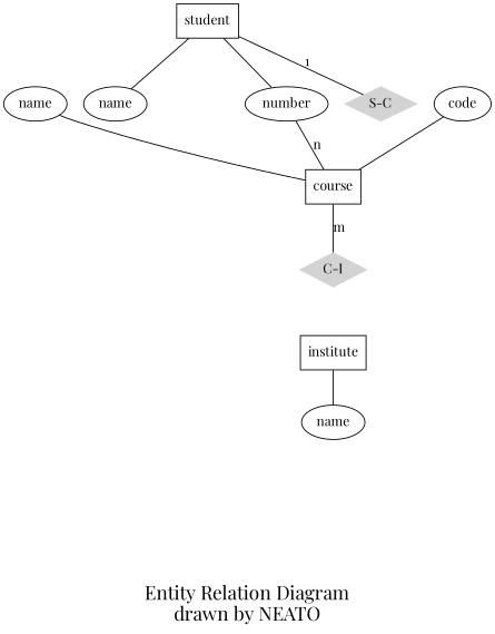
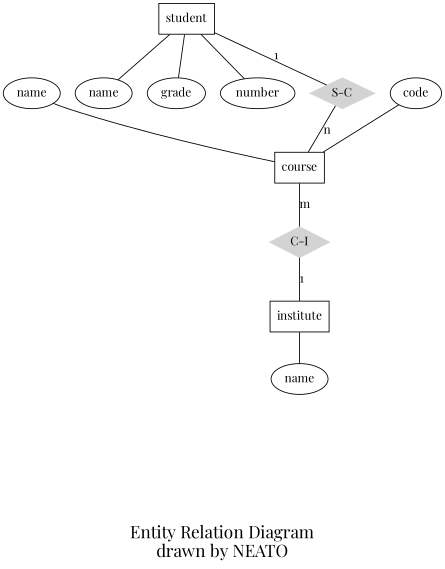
  graph {
    fontname="Playfair Display"
    fontsize=20
    label="\n\nEntity Relation Diagram\ndrawn by NEATO"
    node [fontname="Playfair Display" shape=ellipse]
    edge [fontname="Playfair Display"]
    n1 [height=0.5 label=name width=0.83048]
    n2 [height=0.5 label=name width=0.83048]
    n3 [height=0.5 label=name width=0.83048]
    course [height=0.5 shape=box width=0.75]
    "C-I" [color=lightgrey height=0.5 shape=diamond style=filled width=0.89363]
    institute [height=0.5 shape=box width=0.81944]
    student [height=0.5 shape=box width=0.79167]
+   grade [height=0.5 width=0.84854]
    number [height=0.5 width=1.0652]
    "S-C" [color=lightgrey height=0.5 shape=diamond style=filled width=0.99575]
    code [height=0.5 width=0.79437]
    subgraph sub_1 {
      n1
      n2
      n3
    }
    n1 -- course
    course -- "C-I" [label=m]
+   "C-I" -- institute [label=1]
    institute -- n2
    student -- n3
+   student -- grade
    student -- number
    student -- "S-C" [label=1]
-   number -- course [label=n]
+   "S-C" -- course [label=n]
    code -- course
  }
